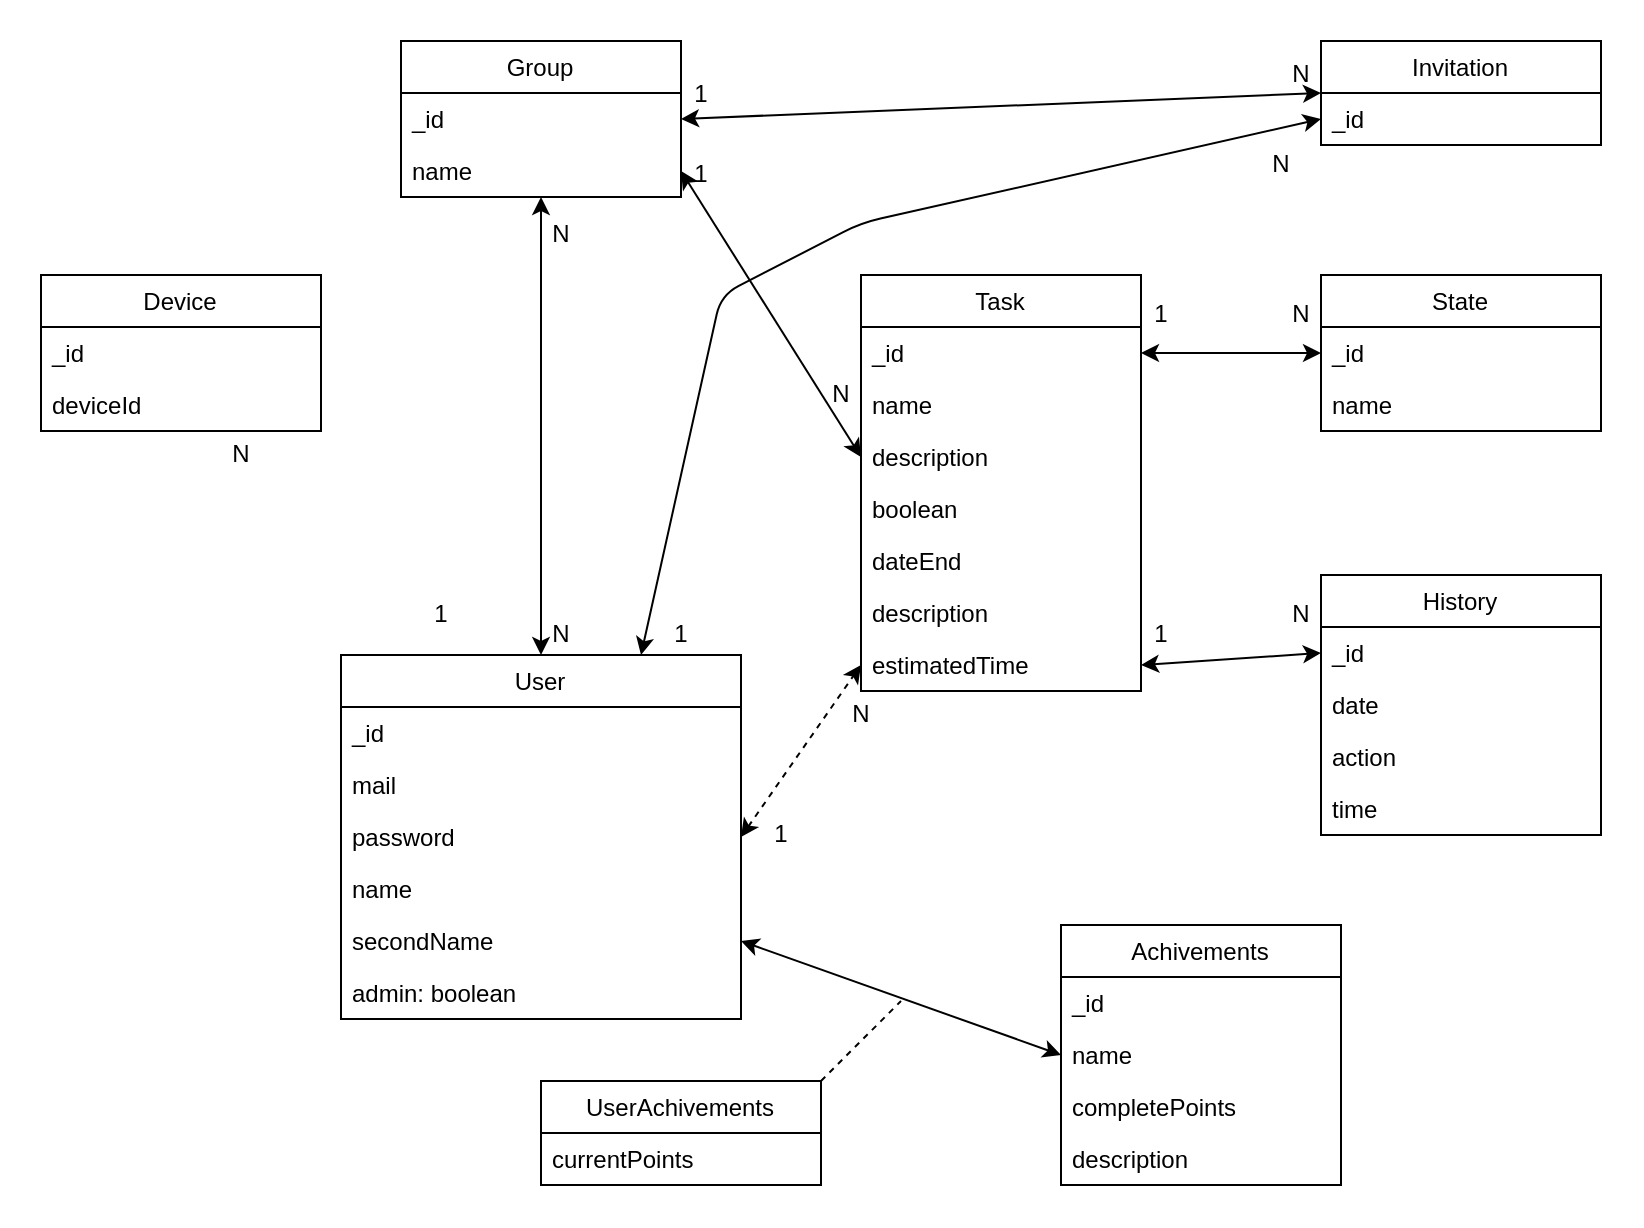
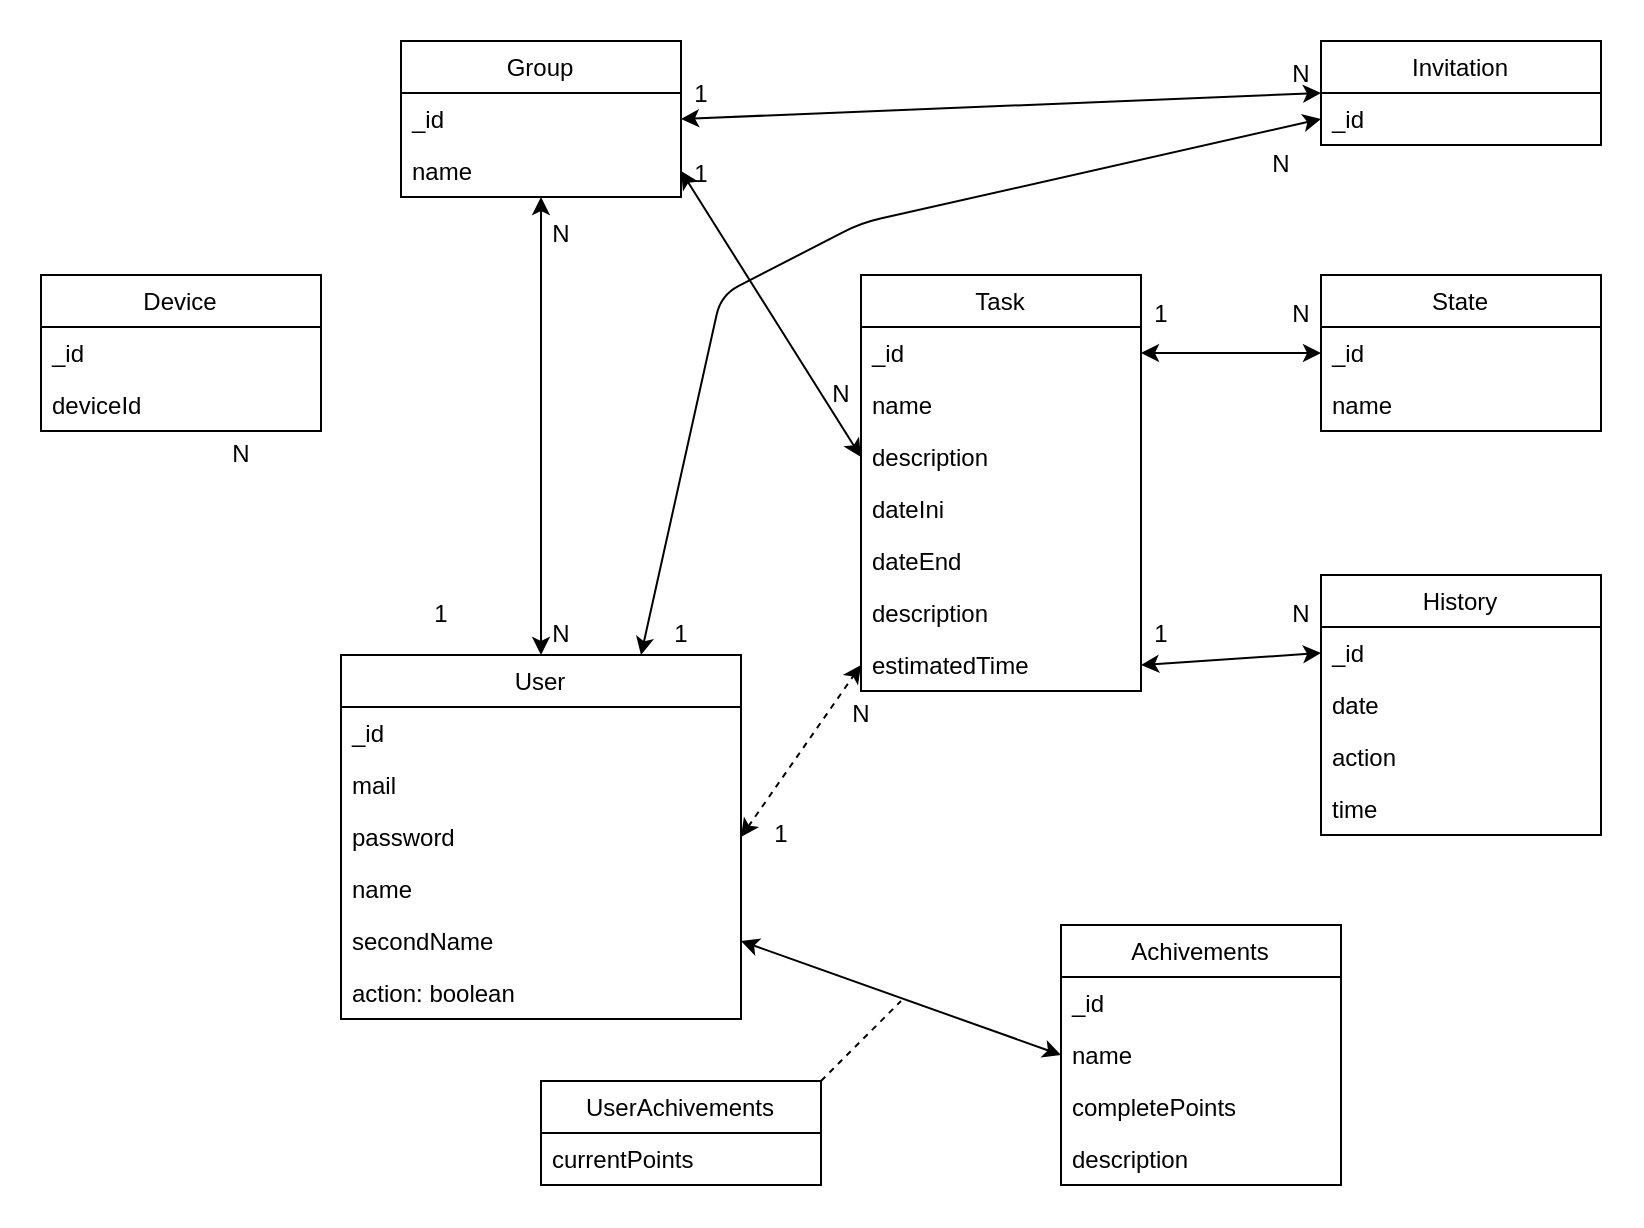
  <mxCell id="0" />
  <mxCell id="1" parent="0" />
  <mxCell id="2" value="Group" style="swimlane;fontStyle=0;childLayout=stackLayout;horizontal=1;startSize=26;fillColor=none;horizontalStack=0;resizeParent=1;resizeParentMax=0;resizeLast=0;collapsible=1;marginBottom=0;" parent="1" vertex="1"><mxGeometry x="200" y="20" width="140" height="78" as="geometry"><mxRectangle x="359" y="520" width="90" height="26" as="alternateBounds" /></mxGeometry></mxCell>
  <mxCell id="3" value="_id" style="text;strokeColor=none;fillColor=none;align=left;verticalAlign=top;spacingLeft=4;spacingRight=4;overflow=hidden;rotatable=0;points=[[0,0.5],[1,0.5]];portConstraint=eastwest;" parent="2" vertex="1"><mxGeometry y="26" width="140" height="26" as="geometry" /></mxCell>
  <mxCell id="4" value="name" style="text;strokeColor=none;fillColor=none;align=left;verticalAlign=top;spacingLeft=4;spacingRight=4;overflow=hidden;rotatable=0;points=[[0,0.5],[1,0.5]];portConstraint=eastwest;" parent="2" vertex="1"><mxGeometry y="52" width="140" height="26" as="geometry" /></mxCell>
  <mxCell id="5" value="Invitation" style="swimlane;fontStyle=0;childLayout=stackLayout;horizontal=1;startSize=26;fillColor=none;horizontalStack=0;resizeParent=1;resizeParentMax=0;resizeLast=0;collapsible=1;marginBottom=0;" parent="1" vertex="1"><mxGeometry x="660" y="20" width="140" height="52" as="geometry" /></mxCell>
  <mxCell id="6" value="_id" style="text;strokeColor=none;fillColor=none;align=left;verticalAlign=top;spacingLeft=4;spacingRight=4;overflow=hidden;rotatable=0;points=[[0,0.5],[1,0.5]];portConstraint=eastwest;" parent="5" vertex="1"><mxGeometry y="26" width="140" height="26" as="geometry" /></mxCell>
  <mxCell id="7" value="User" style="swimlane;fontStyle=0;childLayout=stackLayout;horizontal=1;startSize=26;fillColor=none;horizontalStack=0;resizeParent=1;resizeParentMax=0;resizeLast=0;collapsible=1;marginBottom=0;" parent="1" vertex="1"><mxGeometry x="170" y="327" width="200" height="182" as="geometry" /></mxCell>
  <mxCell id="8" value="_id" style="text;strokeColor=none;fillColor=none;align=left;verticalAlign=top;spacingLeft=4;spacingRight=4;overflow=hidden;rotatable=0;points=[[0,0.5],[1,0.5]];portConstraint=eastwest;" parent="7" vertex="1"><mxGeometry y="26" width="200" height="26" as="geometry" /></mxCell>
  <mxCell id="9" value="mail" style="text;strokeColor=none;fillColor=none;align=left;verticalAlign=top;spacingLeft=4;spacingRight=4;overflow=hidden;rotatable=0;points=[[0,0.5],[1,0.5]];portConstraint=eastwest;" parent="7" vertex="1"><mxGeometry y="52" width="200" height="26" as="geometry" /></mxCell>
  <mxCell id="10" value="password" style="text;strokeColor=none;fillColor=none;align=left;verticalAlign=top;spacingLeft=4;spacingRight=4;overflow=hidden;rotatable=0;points=[[0,0.5],[1,0.5]];portConstraint=eastwest;" parent="7" vertex="1"><mxGeometry y="78" width="200" height="26" as="geometry" /></mxCell>
  <mxCell id="11" value="name" style="text;strokeColor=none;fillColor=none;align=left;verticalAlign=top;spacingLeft=4;spacingRight=4;overflow=hidden;rotatable=0;points=[[0,0.5],[1,0.5]];portConstraint=eastwest;" parent="7" vertex="1"><mxGeometry y="104" width="200" height="26" as="geometry" /></mxCell>
  <mxCell id="12" value="secondName" style="text;strokeColor=none;fillColor=none;align=left;verticalAlign=top;spacingLeft=4;spacingRight=4;overflow=hidden;rotatable=0;points=[[0,0.5],[1,0.5]];portConstraint=eastwest;" parent="7" vertex="1"><mxGeometry y="130" width="200" height="26" as="geometry" /></mxCell>
- <mxCell id="13" value="admin: boolean" style="text;strokeColor=none;fillColor=none;align=left;verticalAlign=top;spacingLeft=4;spacingRight=4;overflow=hidden;rotatable=0;points=[[0,0.5],[1,0.5]];portConstraint=eastwest;" parent="7" vertex="1"><mxGeometry y="156" width="200" height="26" as="geometry" /></mxCell>
+ <mxCell id="13" value="action: boolean" style="text;strokeColor=none;fillColor=none;align=left;verticalAlign=top;spacingLeft=4;spacingRight=4;overflow=hidden;rotatable=0;points=[[0,0.5],[1,0.5]];portConstraint=eastwest;" parent="7" vertex="1"><mxGeometry y="156" width="200" height="26" as="geometry" /></mxCell>
  <mxCell id="14" value="Task" style="swimlane;fontStyle=0;childLayout=stackLayout;horizontal=1;startSize=26;fillColor=none;horizontalStack=0;resizeParent=1;resizeParentMax=0;resizeLast=0;collapsible=1;marginBottom=0;" parent="1" vertex="1"><mxGeometry x="430" y="137" width="140" height="208" as="geometry" /></mxCell>
  <mxCell id="15" value="_id" style="text;strokeColor=none;fillColor=none;align=left;verticalAlign=top;spacingLeft=4;spacingRight=4;overflow=hidden;rotatable=0;points=[[0,0.5],[1,0.5]];portConstraint=eastwest;" parent="14" vertex="1"><mxGeometry y="26" width="140" height="26" as="geometry" /></mxCell>
  <mxCell id="16" value="name" style="text;strokeColor=none;fillColor=none;align=left;verticalAlign=top;spacingLeft=4;spacingRight=4;overflow=hidden;rotatable=0;points=[[0,0.5],[1,0.5]];portConstraint=eastwest;" parent="14" vertex="1"><mxGeometry y="52" width="140" height="26" as="geometry" /></mxCell>
  <mxCell id="17" value="description" style="text;strokeColor=none;fillColor=none;align=left;verticalAlign=top;spacingLeft=4;spacingRight=4;overflow=hidden;rotatable=0;points=[[0,0.5],[1,0.5]];portConstraint=eastwest;" parent="14" vertex="1"><mxGeometry y="78" width="140" height="26" as="geometry" /></mxCell>
- <mxCell id="18" value="boolean" style="text;strokeColor=none;fillColor=none;align=left;verticalAlign=top;spacingLeft=4;spacingRight=4;overflow=hidden;rotatable=0;points=[[0,0.5],[1,0.5]];portConstraint=eastwest;" parent="14" vertex="1"><mxGeometry y="104" width="140" height="26" as="geometry" /></mxCell>
+ <mxCell id="18" value="dateIni" style="text;strokeColor=none;fillColor=none;align=left;verticalAlign=top;spacingLeft=4;spacingRight=4;overflow=hidden;rotatable=0;points=[[0,0.5],[1,0.5]];portConstraint=eastwest;" parent="14" vertex="1"><mxGeometry y="104" width="140" height="26" as="geometry" /></mxCell>
  <mxCell id="19" value="dateEnd" style="text;strokeColor=none;fillColor=none;align=left;verticalAlign=top;spacingLeft=4;spacingRight=4;overflow=hidden;rotatable=0;points=[[0,0.5],[1,0.5]];portConstraint=eastwest;" parent="14" vertex="1"><mxGeometry y="130" width="140" height="26" as="geometry" /></mxCell>
  <mxCell id="20" value="description" style="text;strokeColor=none;fillColor=none;align=left;verticalAlign=top;spacingLeft=4;spacingRight=4;overflow=hidden;rotatable=0;points=[[0,0.5],[1,0.5]];portConstraint=eastwest;" parent="14" vertex="1"><mxGeometry y="156" width="140" height="26" as="geometry" /></mxCell>
  <mxCell id="21" value="estimatedTime" style="text;strokeColor=none;fillColor=none;align=left;verticalAlign=top;spacingLeft=4;spacingRight=4;overflow=hidden;rotatable=0;points=[[0,0.5],[1,0.5]];portConstraint=eastwest;" parent="14" vertex="1"><mxGeometry y="182" width="140" height="26" as="geometry" /></mxCell>
  <mxCell id="22" value="Device" style="swimlane;fontStyle=0;childLayout=stackLayout;horizontal=1;startSize=26;fillColor=none;horizontalStack=0;resizeParent=1;resizeParentMax=0;resizeLast=0;collapsible=1;marginBottom=0;" parent="1" vertex="1"><mxGeometry x="20" y="137" width="140" height="78" as="geometry" /></mxCell>
  <mxCell id="23" value="_id" style="text;strokeColor=none;fillColor=none;align=left;verticalAlign=top;spacingLeft=4;spacingRight=4;overflow=hidden;rotatable=0;points=[[0,0.5],[1,0.5]];portConstraint=eastwest;" parent="22" vertex="1"><mxGeometry y="26" width="140" height="26" as="geometry" /></mxCell>
  <mxCell id="24" value="deviceId" style="text;strokeColor=none;fillColor=none;align=left;verticalAlign=top;spacingLeft=4;spacingRight=4;overflow=hidden;rotatable=0;points=[[0,0.5],[1,0.5]];portConstraint=eastwest;" parent="22" vertex="1"><mxGeometry y="52" width="140" height="26" as="geometry" /></mxCell>
  <mxCell id="25" value="State" style="swimlane;fontStyle=0;childLayout=stackLayout;horizontal=1;startSize=26;fillColor=none;horizontalStack=0;resizeParent=1;resizeParentMax=0;resizeLast=0;collapsible=1;marginBottom=0;" parent="1" vertex="1"><mxGeometry x="660" y="137" width="140" height="78" as="geometry" /></mxCell>
  <mxCell id="26" value="_id" style="text;strokeColor=none;fillColor=none;align=left;verticalAlign=top;spacingLeft=4;spacingRight=4;overflow=hidden;rotatable=0;points=[[0,0.5],[1,0.5]];portConstraint=eastwest;" parent="25" vertex="1"><mxGeometry y="26" width="140" height="26" as="geometry" /></mxCell>
  <mxCell id="27" value="name" style="text;strokeColor=none;fillColor=none;align=left;verticalAlign=top;spacingLeft=4;spacingRight=4;overflow=hidden;rotatable=0;points=[[0,0.5],[1,0.5]];portConstraint=eastwest;" parent="25" vertex="1"><mxGeometry y="52" width="140" height="26" as="geometry" /></mxCell>
  <mxCell id="28" value="History" style="swimlane;fontStyle=0;childLayout=stackLayout;horizontal=1;startSize=26;fillColor=none;horizontalStack=0;resizeParent=1;resizeParentMax=0;resizeLast=0;collapsible=1;marginBottom=0;" parent="1" vertex="1"><mxGeometry x="660" y="287" width="140" height="130" as="geometry" /></mxCell>
  <mxCell id="29" value="_id" style="text;strokeColor=none;fillColor=none;align=left;verticalAlign=top;spacingLeft=4;spacingRight=4;overflow=hidden;rotatable=0;points=[[0,0.5],[1,0.5]];portConstraint=eastwest;" parent="28" vertex="1"><mxGeometry y="26" width="140" height="26" as="geometry" /></mxCell>
  <mxCell id="30" value="date" style="text;strokeColor=none;fillColor=none;align=left;verticalAlign=top;spacingLeft=4;spacingRight=4;overflow=hidden;rotatable=0;points=[[0,0.5],[1,0.5]];portConstraint=eastwest;" parent="28" vertex="1"><mxGeometry y="52" width="140" height="26" as="geometry" /></mxCell>
  <mxCell id="31" value="action" style="text;strokeColor=none;fillColor=none;align=left;verticalAlign=top;spacingLeft=4;spacingRight=4;overflow=hidden;rotatable=0;points=[[0,0.5],[1,0.5]];portConstraint=eastwest;" parent="28" vertex="1"><mxGeometry y="78" width="140" height="26" as="geometry" /></mxCell>
  <mxCell id="32" value="time" style="text;strokeColor=none;fillColor=none;align=left;verticalAlign=top;spacingLeft=4;spacingRight=4;overflow=hidden;rotatable=0;points=[[0,0.5],[1,0.5]];portConstraint=eastwest;" parent="28" vertex="1"><mxGeometry y="104" width="140" height="26" as="geometry" /></mxCell>
  <mxCell id="33" value="UserAchivements" style="swimlane;fontStyle=0;childLayout=stackLayout;horizontal=1;startSize=26;fillColor=none;horizontalStack=0;resizeParent=1;resizeParentMax=0;resizeLast=0;collapsible=1;marginBottom=0;" parent="1" vertex="1"><mxGeometry x="270" y="540" width="140" height="52" as="geometry" /></mxCell>
  <mxCell id="34" value="currentPoints" style="text;strokeColor=none;fillColor=none;align=left;verticalAlign=top;spacingLeft=4;spacingRight=4;overflow=hidden;rotatable=0;points=[[0,0.5],[1,0.5]];portConstraint=eastwest;" parent="33" vertex="1"><mxGeometry y="26" width="140" height="26" as="geometry" /></mxCell>
  <mxCell id="35" value="Achivements" style="swimlane;fontStyle=0;childLayout=stackLayout;horizontal=1;startSize=26;fillColor=none;horizontalStack=0;resizeParent=1;resizeParentMax=0;resizeLast=0;collapsible=1;marginBottom=0;" parent="1" vertex="1"><mxGeometry x="530" y="462" width="140" height="130" as="geometry" /></mxCell>
  <mxCell id="36" value="_id" style="text;strokeColor=none;fillColor=none;align=left;verticalAlign=top;spacingLeft=4;spacingRight=4;overflow=hidden;rotatable=0;points=[[0,0.5],[1,0.5]];portConstraint=eastwest;" parent="35" vertex="1"><mxGeometry y="26" width="140" height="26" as="geometry" /></mxCell>
  <mxCell id="37" value="name" style="text;strokeColor=none;fillColor=none;align=left;verticalAlign=top;spacingLeft=4;spacingRight=4;overflow=hidden;rotatable=0;points=[[0,0.5],[1,0.5]];portConstraint=eastwest;" parent="35" vertex="1"><mxGeometry y="52" width="140" height="26" as="geometry" /></mxCell>
  <mxCell id="38" value="completePoints" style="text;strokeColor=none;fillColor=none;align=left;verticalAlign=top;spacingLeft=4;spacingRight=4;overflow=hidden;rotatable=0;points=[[0,0.5],[1,0.5]];portConstraint=eastwest;" parent="35" vertex="1"><mxGeometry y="78" width="140" height="26" as="geometry" /></mxCell>
  <mxCell id="39" value="description" style="text;strokeColor=none;fillColor=none;align=left;verticalAlign=top;spacingLeft=4;spacingRight=4;overflow=hidden;rotatable=0;points=[[0,0.5],[1,0.5]];portConstraint=eastwest;" parent="35" vertex="1"><mxGeometry y="104" width="140" height="26" as="geometry" /></mxCell>
  <mxCell id="40" value="" style="endArrow=classic;startArrow=classic;html=1;exitX=0.5;exitY=0;exitDx=0;exitDy=0;" edge="1" parent="1" source="7" target="4"><mxGeometry width="50" height="50" relative="1" as="geometry"><mxPoint x="390" y="247" as="sourcePoint" /><mxPoint x="440" y="197" as="targetPoint" /></mxGeometry></mxCell>
  <mxCell id="41" value="N" style="text;html=1;align=center;verticalAlign=middle;resizable=0;points=[];autosize=1;" vertex="1" parent="1"><mxGeometry x="270" y="107" width="20" height="20" as="geometry" /></mxCell>
  <mxCell id="42" value="N" style="text;html=1;align=center;verticalAlign=middle;resizable=0;points=[];autosize=1;" vertex="1" parent="1"><mxGeometry x="270" y="307" width="20" height="20" as="geometry" /></mxCell>
  <mxCell id="43" value="" style="endArrow=classic;startArrow=classic;html=1;exitX=0.75;exitY=0;exitDx=0;exitDy=0;entryX=0;entryY=0.5;entryDx=0;entryDy=0;" edge="1" parent="1" source="7" target="6"><mxGeometry width="50" height="50" relative="1" as="geometry"><mxPoint x="210" y="297" as="sourcePoint" /><mxPoint x="660" y="85" as="targetPoint" /><Array as="points"><mxPoint x="360" y="147" /><mxPoint x="430" y="111" /></Array></mxGeometry></mxCell>
  <mxCell id="44" value="1" style="text;html=1;align=center;verticalAlign=middle;resizable=0;points=[];autosize=1;" vertex="1" parent="1"><mxGeometry x="330" y="307" width="20" height="20" as="geometry" /></mxCell>
  <mxCell id="45" value="N" style="text;html=1;align=center;verticalAlign=middle;resizable=0;points=[];autosize=1;" vertex="1" parent="1"><mxGeometry x="630" y="72" width="20" height="20" as="geometry" /></mxCell>
  <mxCell id="46" value="" style="endArrow=classic;startArrow=classic;html=1;exitX=0;exitY=0.5;exitDx=0;exitDy=0;entryX=1;entryY=0.5;entryDx=0;entryDy=0;" edge="1" parent="1" source="37" target="12"><mxGeometry width="50" height="50" relative="1" as="geometry"><mxPoint x="390" y="667" as="sourcePoint" /><mxPoint x="440" y="397" as="targetPoint" /></mxGeometry></mxCell>
  <mxCell id="47" value="" style="endArrow=none;dashed=1;html=1;exitX=1;exitY=0;exitDx=0;exitDy=0;" edge="1" parent="1" source="33"><mxGeometry width="50" height="50" relative="1" as="geometry"><mxPoint x="470" y="360" as="sourcePoint" /><mxPoint x="450" y="500" as="targetPoint" /></mxGeometry></mxCell>
  <mxCell id="48" value="" style="endArrow=classic;startArrow=classic;html=1;entryX=0;entryY=0.5;entryDx=0;entryDy=0;exitX=1;exitY=0.5;exitDx=0;exitDy=0;dashed=1;" edge="1" parent="1" source="10" target="21"><mxGeometry width="50" height="50" relative="1" as="geometry"><mxPoint x="390" y="447" as="sourcePoint" /><mxPoint x="440" y="397" as="targetPoint" /></mxGeometry></mxCell>
  <mxCell id="49" value="1" style="text;html=1;align=center;verticalAlign=middle;resizable=0;points=[];autosize=1;" vertex="1" parent="1"><mxGeometry x="380" y="407" width="20" height="20" as="geometry" /></mxCell>
  <mxCell id="50" value="N" style="text;html=1;align=center;verticalAlign=middle;resizable=0;points=[];autosize=1;" vertex="1" parent="1"><mxGeometry x="420" y="347" width="20" height="20" as="geometry" /></mxCell>
  <mxCell id="51" value="" style="endArrow=classic;startArrow=classic;html=1;exitX=1;exitY=0.5;exitDx=0;exitDy=0;entryX=0;entryY=0.5;entryDx=0;entryDy=0;" edge="1" parent="1" source="4" target="17"><mxGeometry width="50" height="50" relative="1" as="geometry"><mxPoint x="390" y="447" as="sourcePoint" /><mxPoint x="440" y="397" as="targetPoint" /></mxGeometry></mxCell>
  <mxCell id="52" value="1" style="text;html=1;align=center;verticalAlign=middle;resizable=0;points=[];autosize=1;" vertex="1" parent="1"><mxGeometry x="340" y="77" width="20" height="20" as="geometry" /></mxCell>
  <mxCell id="53" value="N" style="text;html=1;align=center;verticalAlign=middle;resizable=0;points=[];autosize=1;" vertex="1" parent="1"><mxGeometry x="410" y="187" width="20" height="20" as="geometry" /></mxCell>
  <mxCell id="54" value="N" style="text;html=1;align=center;verticalAlign=middle;resizable=0;points=[];autosize=1;" vertex="1" parent="1"><mxGeometry x="110" y="217" width="20" height="20" as="geometry" /></mxCell>
  <mxCell id="55" value="1" style="text;html=1;align=center;verticalAlign=middle;resizable=0;points=[];autosize=1;" vertex="1" parent="1"><mxGeometry x="210" y="297" width="20" height="20" as="geometry" /></mxCell>
  <mxCell id="56" value="" style="endArrow=classic;startArrow=classic;html=1;exitX=1;exitY=0.5;exitDx=0;exitDy=0;entryX=0;entryY=0.5;entryDx=0;entryDy=0;" edge="1" parent="1" source="3" target="5"><mxGeometry width="50" height="50" relative="1" as="geometry"><mxPoint x="390" y="447" as="sourcePoint" /><mxPoint x="440" y="397" as="targetPoint" /></mxGeometry></mxCell>
  <mxCell id="57" value="1" style="text;html=1;align=center;verticalAlign=middle;resizable=0;points=[];autosize=1;" vertex="1" parent="1"><mxGeometry x="340" y="37" width="20" height="20" as="geometry" /></mxCell>
  <mxCell id="58" value="N" style="text;html=1;align=center;verticalAlign=middle;resizable=0;points=[];autosize=1;" vertex="1" parent="1"><mxGeometry x="640" y="27" width="20" height="20" as="geometry" /></mxCell>
  <mxCell id="59" value="" style="endArrow=classic;startArrow=classic;html=1;entryX=0;entryY=0.5;entryDx=0;entryDy=0;exitX=1;exitY=0.5;exitDx=0;exitDy=0;" edge="1" parent="1" source="15" target="26"><mxGeometry width="50" height="50" relative="1" as="geometry"><mxPoint x="390" y="447" as="sourcePoint" /><mxPoint x="440" y="397" as="targetPoint" /></mxGeometry></mxCell>
  <mxCell id="60" value="1" style="text;html=1;align=center;verticalAlign=middle;resizable=0;points=[];autosize=1;" vertex="1" parent="1"><mxGeometry x="570" y="147" width="20" height="20" as="geometry" /></mxCell>
  <mxCell id="61" value="N" style="text;html=1;align=center;verticalAlign=middle;resizable=0;points=[];autosize=1;" vertex="1" parent="1"><mxGeometry x="640" y="147" width="20" height="20" as="geometry" /></mxCell>
  <mxCell id="62" value="" style="endArrow=classic;startArrow=classic;html=1;entryX=1;entryY=0.5;entryDx=0;entryDy=0;exitX=0;exitY=0.5;exitDx=0;exitDy=0;" edge="1" parent="1" source="29" target="21"><mxGeometry width="50" height="50" relative="1" as="geometry"><mxPoint x="390" y="447" as="sourcePoint" /><mxPoint x="440" y="397" as="targetPoint" /></mxGeometry></mxCell>
  <mxCell id="63" value="1" style="text;html=1;align=center;verticalAlign=middle;resizable=0;points=[];autosize=1;" vertex="1" parent="1"><mxGeometry x="570" y="307" width="20" height="20" as="geometry" /></mxCell>
  <mxCell id="64" value="N" style="text;html=1;align=center;verticalAlign=middle;resizable=0;points=[];autosize=1;" vertex="1" parent="1"><mxGeometry x="640" y="297" width="20" height="20" as="geometry" /></mxCell>
